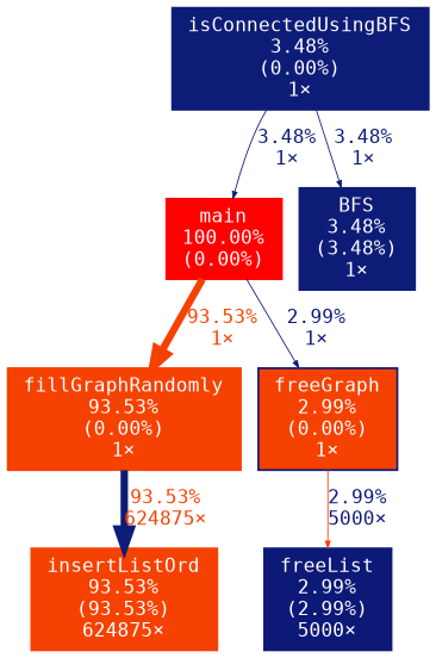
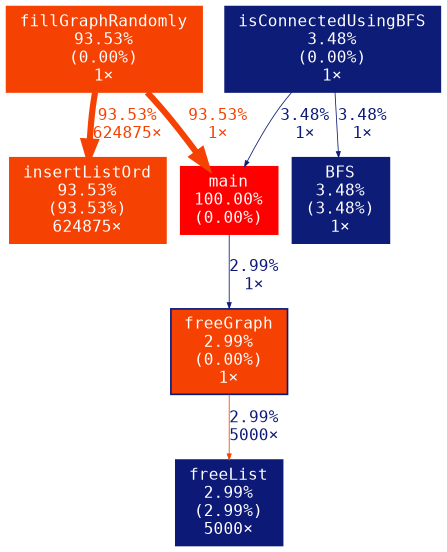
  digraph {
    fontname="DejaVu Sans Mono"
    nodesep=0.125
    ranksep=0.25
    node [color="#f54102" fontcolor="#ffffff" fontname="DejaVu Sans Mono" fontsize=10.00 shape=box style=filled]
    edge [arrowsize=0.35 color="#f54102" fontcolor="#f54102" fontname="DejaVu Sans Mono" fontsize=10.00 labeldistance=0.50 penwidth=0.50]
    n1 [color="#ff0000" height=0 label="main\n100.00%\n(0.00%)" width=0]
    n2 [height=0 label="fillGraphRandomly\n93.53%\n(0.00%)\n1×" width=0]
    n3 [color="#0d1977" fillcolor="#f54102" height=0 label="freeGraph\n2.99%\n(0.00%)\n1×" width=0]
    n4 [height=0 label="insertListOrd\n93.53%\n(93.53%)\n624875×" width=0]
    n5 [color="#0d1c77" height=0 label="isConnectedUsingBFS\n3.48%\n(0.00%)\n1×" width=0]
    n6 [color="#0d1c77" height=0 label="BFS\n3.48%\n(3.48%)\n1×" width=0]
    n7 [color="#0d1977" height=0 label="freeList\n2.99%\n(2.99%)\n5000×" width=0]
-   n1 -> n2 [arrowsize=0.97 label="93.53%\n1×" labeldistance=3.74 penwidth=3.74]
+   n2 -> n1 [arrowsize=0.97 label="93.53%\n1×" labeldistance=3.74 penwidth=3.74]
    n1 -> n3 [color="#0d1977" fontcolor="#0d1977" label="2.99%\n1×"]
-   n2 -> n4 [arrowsize=0.97 color="#0d1c77" label="93.53%\n624875×" labeldistance=3.74 penwidth=3.74]
+   n2 -> n4 [arrowsize=0.97 label="93.53%\n624875×" labeldistance=3.74 penwidth=3.74]
    n3 -> n7 [fontcolor="#0d1977" label="2.99%\n5000×"]
    n5 -> n1 [color="#0d1c77" fontcolor="#0d1c77" label="3.48%\n1×"]
    n5 -> n6 [color="#0d1c77" fontcolor="#0d1c77" label="3.48%\n1×"]
  }
